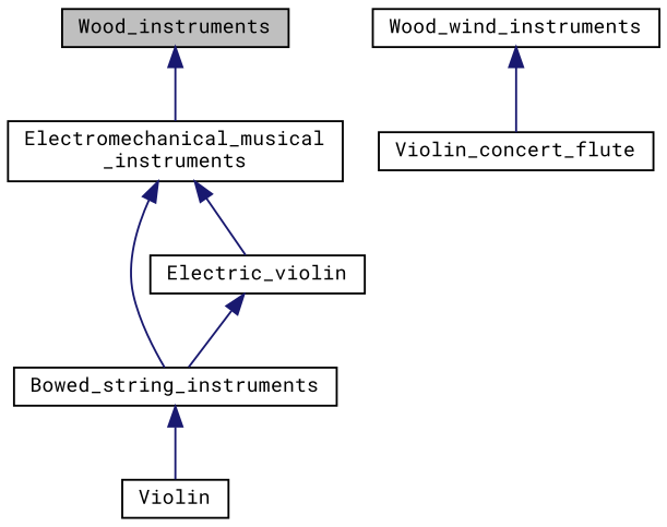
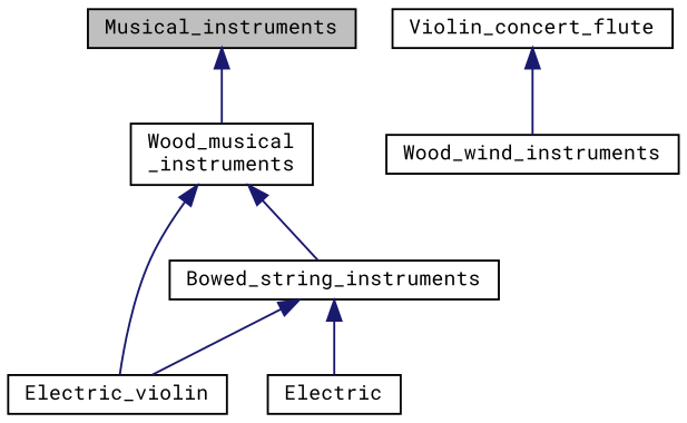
  digraph {
    fontname="Roboto Mono"
    rankdir=TB
    node [color=black fillcolor=white fontname="Roboto Mono" fontsize=10 shape=record style=filled]
    edge [color=midnightblue dir=back fontname="Roboto Mono" fontsize=10 labelfontname=Helvetica labelfontsize=10 style=solid]
-   n1 [fillcolor=grey75 fontcolor=black height=0.2 label=Wood_instruments width=0.4]
-   n2 [height=0.2 label="Electromechanical_musical\l_instruments" width=0.4]
+   n1 [fillcolor=grey75 fontcolor=black height=0.2 label=Musical_instruments width=0.4]
+   n2 [height=0.2 label="Wood_musical\l_instruments" width=0.4]
    n3 [height=0.2 label=Bowed_string_instruments width=0.4]
    n4 [height=0.2 label=Electric_violin width=0.4]
-   n5 [height=0.2 label=Violin width=0.4]
+   n5 [height=0.2 label=Electric width=0.4]
    n6 [height=0.2 label=Wood_wind_instruments width=0.4]
    n7 [height=0.2 label=Violin_concert_flute width=0.4]
    n1 -> n2
    n2 -> n3
    n2 -> n4
-   n4 -> n3
+   n3 -> n4
    n3 -> n5
-   n6 -> n7
+   n7 -> n6
  }
